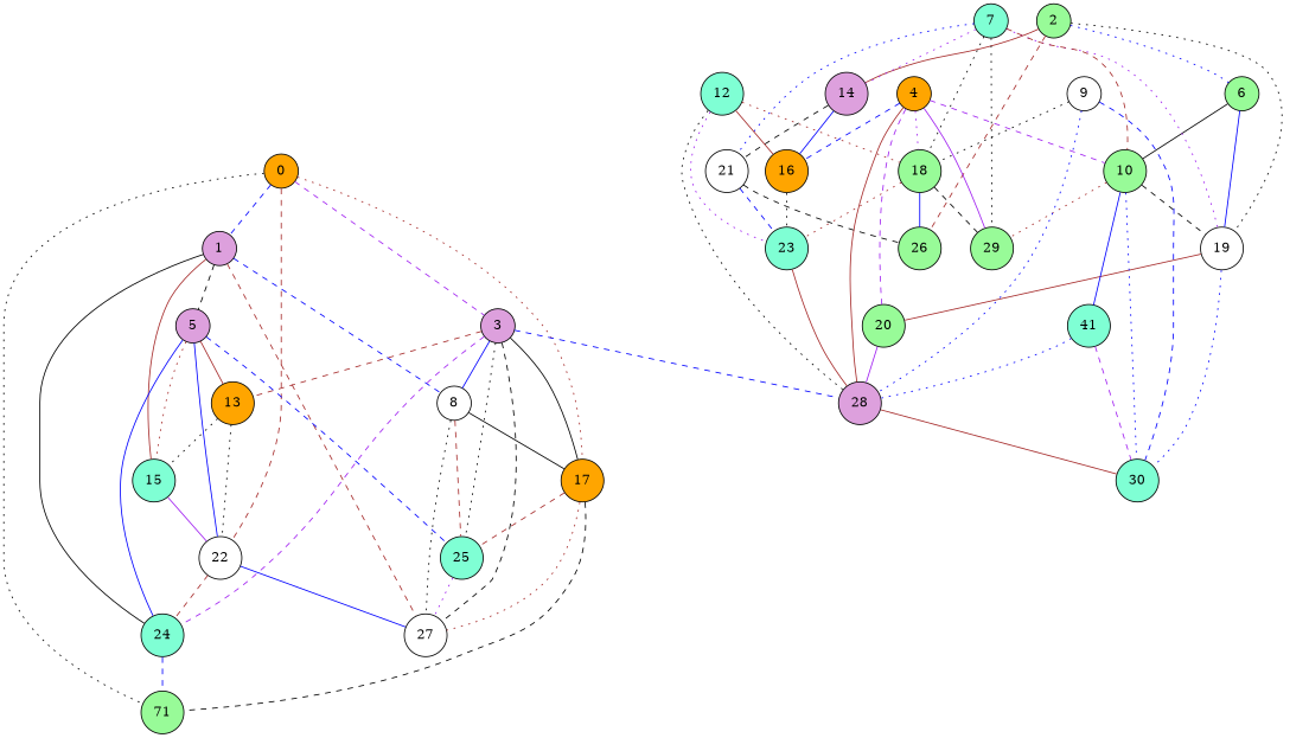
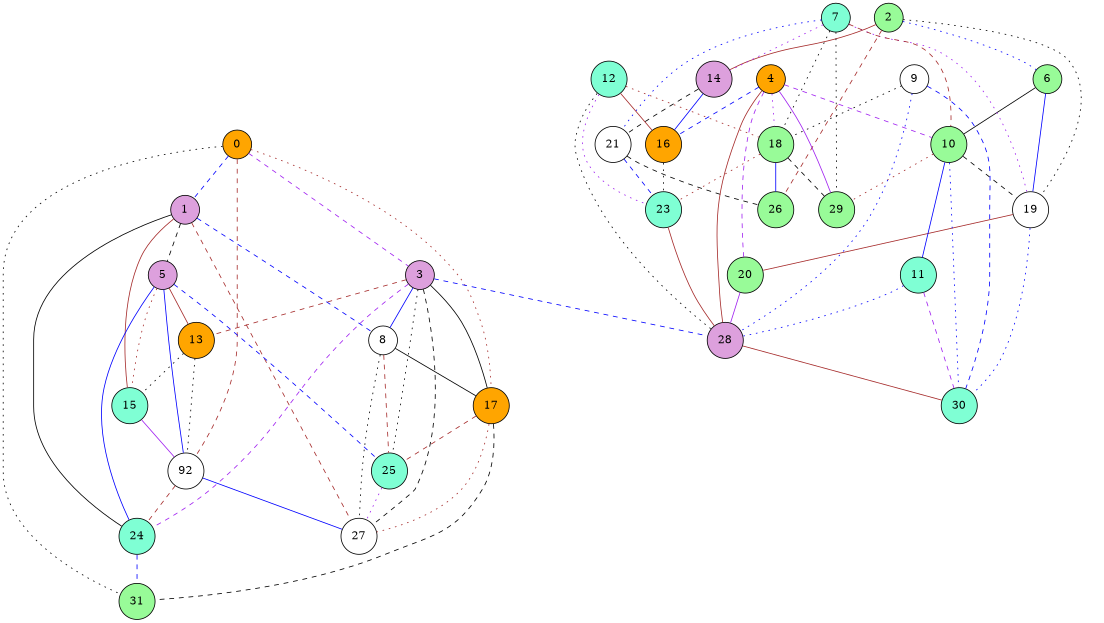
  graph {
    node [fillcolor=palegreen shape=circle style=filled]
    edge [color=blue style=dashed]
    0 [fillcolor=orange]
    1 [fillcolor=plum]
    3 [fillcolor=plum]
    17 [fillcolor=orange]
-   22 [fillcolor=white]
-   31 [label=71]
+   22 [fillcolor=white label=92]
+   31
    5 [fillcolor=plum]
    8 [fillcolor=white]
    15 [fillcolor=aquamarine]
    24 [fillcolor=aquamarine]
    27 [fillcolor=white]
    13 [fillcolor=orange]
    25 [fillcolor=aquamarine]
    28 [fillcolor=plum]
    30 [fillcolor=aquamarine]
    2
    6
    14 [fillcolor=plum]
    19 [fillcolor=white]
    26
    10
    16 [fillcolor=orange]
    21 [fillcolor=white]
    20
    29
-   11 [fillcolor=aquamarine label=41]
+   11 [fillcolor=aquamarine]
    23 [fillcolor=aquamarine]
    4 [fillcolor=orange]
    18
    7 [fillcolor=aquamarine]
    9 [fillcolor=white]
    12 [fillcolor=aquamarine]
    0 -- 1
    0 -- 3 [color=purple]
    0 -- 17 [color=brown style=dotted]
    0 -- 22 [color=brown]
    0 -- 31 [color=black style=dotted]
    1 -- 5 [color=black]
    1 -- 8
    1 -- 15 [color=brown style=solid]
    1 -- 24 [color=black style=solid]
    1 -- 27 [color=brown]
    3 -- 17 [color=black style=solid]
    3 -- 8 [style=solid]
    3 -- 24 [color=purple]
    3 -- 27 [color=black]
    3 -- 13 [color=brown]
    3 -- 25 [color=black style=dotted]
    3 -- 28
    17 -- 31 [color=black]
    17 -- 27 [color=brown style=dotted]
    17 -- 25 [color=brown]
    22 -- 24 [color=brown]
    22 -- 27 [style=solid]
    5 -- 22 [style=solid]
    5 -- 15 [color=brown style=dotted]
    5 -- 24 [style=solid]
    5 -- 13 [color=brown style=solid]
    5 -- 25
    8 -- 17 [color=black style=solid]
    8 -- 27 [color=black style=dotted]
    8 -- 25 [color=brown]
    15 -- 22 [color=purple style=solid]
    24 -- 31
    13 -- 22 [color=black style=dotted]
    13 -- 15 [color=black style=dotted]
    25 -- 27 [color=purple style=dotted]
    28 -- 30 [color=brown style=solid]
    2 -- 6 [style=dotted]
    2 -- 14 [color=brown style=solid]
    2 -- 19 [color=black style=dotted]
    2 -- 26 [color=brown]
    6 -- 19 [style=solid]
    6 -- 10 [color=black style=solid]
    14 -- 16 [style=solid]
    14 -- 21 [color=black]
    19 -- 30 [style=dotted]
    19 -- 20 [color=brown style=solid]
    10 -- 30 [style=dotted]
    10 -- 19 [color=black]
    10 -- 29 [color=brown style=dotted]
    10 -- 11 [style=solid]
    16 -- 23 [color=black style=dotted]
    21 -- 26 [color=black]
    21 -- 23
    20 -- 28 [color=purple style=solid]
    11 -- 28 [style=dotted]
    11 -- 30 [color=purple]
    23 -- 28 [color=brown style=solid]
    4 -- 28 [color=brown style=solid]
    4 -- 10 [color=purple]
    4 -- 16
    4 -- 20 [color=purple]
    4 -- 29 [color=purple style=solid]
    4 -- 18 [color=purple style=dotted]
    18 -- 26 [style=solid]
    18 -- 29 [color=black]
    18 -- 23 [color=brown style=dotted]
    7 -- 14 [color=purple style=dotted]
    7 -- 19 [color=purple style=dotted]
    7 -- 10 [color=brown]
    7 -- 21 [style=dotted]
    7 -- 29 [color=black style=dotted]
    7 -- 18 [color=black style=dotted]
    9 -- 28 [style=dotted]
    9 -- 30
    9 -- 18 [color=black style=dotted]
    12 -- 28 [color=black style=dotted]
    12 -- 16 [color=brown style=solid]
    12 -- 23 [color=purple style=dotted]
    12 -- 18 [color=brown style=dotted]
  }
